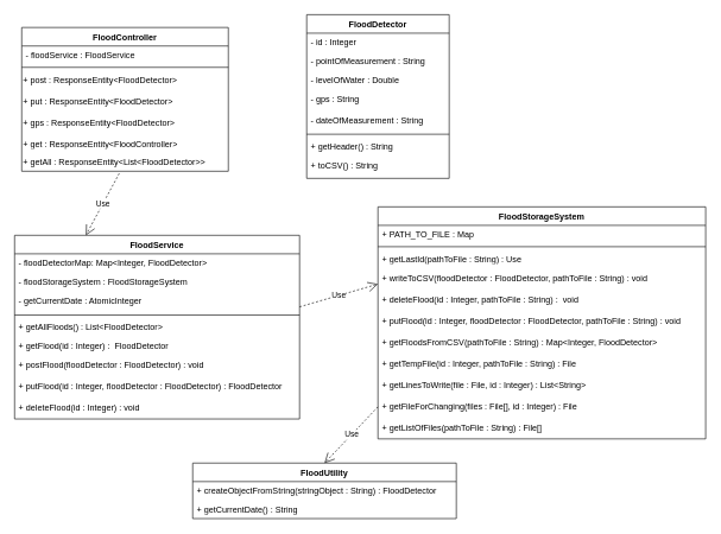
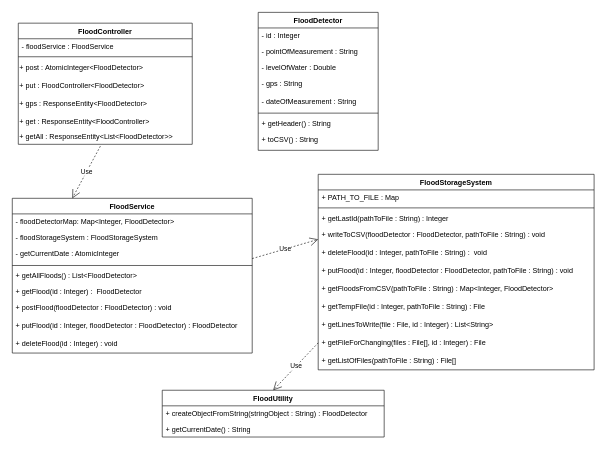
  <mxCell id="0" />
  <mxCell id="1" parent="0" />
  <mxCell id="2" value="FloodDetector" style="swimlane;fontStyle=1;align=center;verticalAlign=top;childLayout=stackLayout;horizontal=1;startSize=26;horizontalStack=0;resizeParent=1;resizeLast=0;collapsible=1;marginBottom=0;rounded=0;shadow=0;strokeWidth=1;" parent="1" vertex="1"><mxGeometry x="430" y="20" width="200" height="230" as="geometry"><mxRectangle x="230" y="140" width="160" height="26" as="alternateBounds" /></mxGeometry></mxCell>
  <mxCell id="3" value="- id : Integer" style="text;align=left;verticalAlign=top;spacingLeft=4;spacingRight=4;overflow=hidden;rotatable=0;points=[[0,0.5],[1,0.5]];portConstraint=eastwest;" parent="2" vertex="1"><mxGeometry y="26" width="200" height="26" as="geometry" /></mxCell>
  <mxCell id="4" value="- pointOfMeasurement : String" style="text;align=left;verticalAlign=top;spacingLeft=4;spacingRight=4;overflow=hidden;rotatable=0;points=[[0,0.5],[1,0.5]];portConstraint=eastwest;rounded=0;shadow=0;html=0;" parent="2" vertex="1"><mxGeometry y="52" width="200" height="26" as="geometry" /></mxCell>
  <mxCell id="5" value="- levelOfWater : Double" style="text;align=left;verticalAlign=top;spacingLeft=4;spacingRight=4;overflow=hidden;rotatable=0;points=[[0,0.5],[1,0.5]];portConstraint=eastwest;rounded=0;shadow=0;html=0;" parent="2" vertex="1"><mxGeometry y="78" width="200" height="26" as="geometry" /></mxCell>
  <mxCell id="6" value="- gps : String" style="text;html=1;strokeColor=none;fillColor=none;align=left;verticalAlign=middle;whiteSpace=wrap;rounded=0;spacingLeft=4;" parent="2" vertex="1"><mxGeometry y="104" width="200" height="30" as="geometry" /></mxCell>
  <mxCell id="7" value="- dateOfMeasurement : String" style="text;html=1;strokeColor=none;fillColor=none;align=left;verticalAlign=middle;whiteSpace=wrap;rounded=0;spacingLeft=4;spacingRight=4;" parent="2" vertex="1"><mxGeometry y="134" width="200" height="30" as="geometry" /></mxCell>
  <mxCell id="8" value="" style="line;html=1;strokeWidth=1;align=left;verticalAlign=middle;spacingTop=-1;spacingLeft=3;spacingRight=3;rotatable=0;labelPosition=right;points=[];portConstraint=eastwest;" parent="2" vertex="1"><mxGeometry y="164" width="200" height="8" as="geometry" /></mxCell>
  <mxCell id="9" value="+ getHeader() : String" style="text;align=left;verticalAlign=top;spacingLeft=4;spacingRight=4;overflow=hidden;rotatable=0;points=[[0,0.5],[1,0.5]];portConstraint=eastwest;" parent="2" vertex="1"><mxGeometry y="172" width="200" height="26" as="geometry" /></mxCell>
  <mxCell id="10" value="+ toCSV() : String" style="text;html=1;strokeColor=none;fillColor=none;align=left;verticalAlign=middle;whiteSpace=wrap;rounded=0;spacingLeft=4;spacingRight=4;" parent="2" vertex="1"><mxGeometry y="198" width="200" height="30" as="geometry" /></mxCell>
  <mxCell id="11" value="FloodService" style="swimlane;fontStyle=1;align=center;verticalAlign=top;childLayout=stackLayout;horizontal=1;startSize=26;horizontalStack=0;resizeParent=1;resizeLast=0;collapsible=1;marginBottom=0;rounded=0;shadow=0;strokeWidth=1;fontColor=default;" parent="1" vertex="1"><mxGeometry x="20" y="330" width="400" height="258" as="geometry"><mxRectangle x="130" y="380" width="160" height="26" as="alternateBounds" /></mxGeometry></mxCell>
  <mxCell id="12" value="- floodDetectorMap: Map&lt;Integer, FloodDetector&gt;" style="text;align=left;verticalAlign=top;spacingLeft=4;spacingRight=4;overflow=hidden;rotatable=0;points=[[0,0.5],[1,0.5]];portConstraint=eastwest;" parent="11" vertex="1"><mxGeometry y="26" width="400" height="26" as="geometry" /></mxCell>
  <mxCell id="13" value="- floodStorageSystem : FloodStorageSystem" style="text;align=left;verticalAlign=top;spacingLeft=4;spacingRight=4;overflow=hidden;rotatable=0;points=[[0,0.5],[1,0.5]];portConstraint=eastwest;rounded=0;shadow=0;html=0;" parent="11" vertex="1"><mxGeometry y="52" width="400" height="26" as="geometry" /></mxCell>
  <mxCell id="14" value="- getCurrentDate : AtomicInteger&amp;nbsp;" style="text;html=1;strokeColor=none;fillColor=none;align=left;verticalAlign=middle;whiteSpace=wrap;rounded=0;spacingLeft=4;spacingRight=4;" parent="11" vertex="1"><mxGeometry y="78" width="400" height="30" as="geometry" /></mxCell>
  <mxCell id="15" value="" style="line;html=1;strokeWidth=1;align=left;verticalAlign=middle;spacingTop=-1;spacingLeft=3;spacingRight=3;rotatable=0;labelPosition=right;points=[];portConstraint=eastwest;" parent="11" vertex="1"><mxGeometry y="108" width="400" height="8" as="geometry" /></mxCell>
  <mxCell id="16" value="+ getAllFloods() : List&lt;FloodDetector&gt;" style="text;align=left;verticalAlign=top;spacingLeft=4;spacingRight=4;overflow=hidden;rotatable=0;points=[[0,0.5],[1,0.5]];portConstraint=eastwest;fontStyle=0" parent="11" vertex="1"><mxGeometry y="116" width="400" height="26" as="geometry" /></mxCell>
  <mxCell id="17" value="+ getFlood(id : Integer) :  FloodDetector" style="text;align=left;verticalAlign=top;spacingLeft=4;spacingRight=4;overflow=hidden;rotatable=0;points=[[0,0.5],[1,0.5]];portConstraint=eastwest;" parent="11" vertex="1"><mxGeometry y="142" width="400" height="26" as="geometry" /></mxCell>
  <mxCell id="18" value="+ postFlood(floodDetector : FloodDetector) : void" style="text;html=1;strokeColor=none;fillColor=none;align=left;verticalAlign=middle;whiteSpace=wrap;rounded=0;spacingLeft=4;spacingRight=4;" parent="11" vertex="1"><mxGeometry y="168" width="400" height="30" as="geometry" /></mxCell>
  <mxCell id="19" value="+ putFlood(id : Integer, floodDetector : FloodDetector) : FloodDetector" style="text;html=1;strokeColor=none;fillColor=none;align=left;verticalAlign=middle;whiteSpace=wrap;rounded=0;spacingLeft=4;spacingRight=4;" parent="11" vertex="1"><mxGeometry y="198" width="400" height="30" as="geometry" /></mxCell>
  <mxCell id="20" value="+ deleteFlood(id : Integer) : void" style="text;html=1;strokeColor=none;fillColor=none;align=left;verticalAlign=middle;whiteSpace=wrap;rounded=0;spacingLeft=4;spacingRight=4;" parent="11" vertex="1"><mxGeometry y="228" width="400" height="30" as="geometry" /></mxCell>
  <mxCell id="21" value="FloodController" style="swimlane;fontStyle=1;align=center;verticalAlign=top;childLayout=stackLayout;horizontal=1;startSize=26;horizontalStack=0;resizeParent=1;resizeLast=0;collapsible=1;marginBottom=0;rounded=0;shadow=0;strokeWidth=1;fontColor=default;" parent="1" vertex="1"><mxGeometry x="30" y="38" width="290" height="202" as="geometry"><mxRectangle x="550" y="140" width="160" height="26" as="alternateBounds" /></mxGeometry></mxCell>
  <mxCell id="22" value="- floodService : FloodService" style="text;align=left;verticalAlign=top;spacingLeft=4;spacingRight=4;overflow=hidden;rotatable=0;points=[[0,0.5],[1,0.5]];portConstraint=eastwest;" parent="21" vertex="1"><mxGeometry y="26" width="290" height="26" as="geometry" /></mxCell>
  <mxCell id="23" value="" style="line;html=1;strokeWidth=1;align=left;verticalAlign=middle;spacingTop=-1;spacingLeft=3;spacingRight=3;rotatable=0;labelPosition=right;points=[];portConstraint=eastwest;" parent="21" vertex="1"><mxGeometry y="52" width="290" height="8" as="geometry" /></mxCell>
- <mxCell id="24" value="+ post :&amp;nbsp;ResponseEntity&amp;lt;FloodDetector&amp;gt;" style="text;strokeColor=none;fillColor=none;align=left;verticalAlign=top;whiteSpace=wrap;rounded=0;fontColor=default;labelBackgroundColor=none;html=1;" parent="21" vertex="1"><mxGeometry y="60" width="290" height="30" as="geometry" /></mxCell>
- <mxCell id="25" value="+ put :&amp;nbsp;ResponseEntity&amp;lt;FloodDetector&amp;gt;" style="text;strokeColor=none;fillColor=none;align=left;verticalAlign=middle;whiteSpace=wrap;rounded=0;labelBackgroundColor=none;fontColor=default;html=1;" parent="21" vertex="1"><mxGeometry y="90" width="290" height="30" as="geometry" /></mxCell>
+ <mxCell id="24" value="+ post :&amp;nbsp;AtomicInteger&amp;lt;FloodDetector&amp;gt;" style="text;strokeColor=none;fillColor=none;align=left;verticalAlign=top;whiteSpace=wrap;rounded=0;fontColor=default;labelBackgroundColor=none;html=1;" parent="21" vertex="1"><mxGeometry y="60" width="290" height="30" as="geometry" /></mxCell>
+ <mxCell id="25" value="+ put :&amp;nbsp;FloodController&amp;lt;FloodDetector&amp;gt;" style="text;strokeColor=none;fillColor=none;align=left;verticalAlign=middle;whiteSpace=wrap;rounded=0;labelBackgroundColor=none;fontColor=default;html=1;" parent="21" vertex="1"><mxGeometry y="90" width="290" height="30" as="geometry" /></mxCell>
  <mxCell id="26" value="+ gps :&amp;nbsp;ResponseEntity&amp;lt;FloodDetector&amp;gt;" style="text;strokeColor=none;fillColor=none;align=left;verticalAlign=middle;whiteSpace=wrap;rounded=0;html=1;fontColor=default;" parent="21" vertex="1"><mxGeometry y="120" width="290" height="30" as="geometry" /></mxCell>
  <mxCell id="27" value="+ get : ResponseEntity&amp;lt;FloodController&amp;gt;" style="text;align=left;verticalAlign=top;spacingLeft=0;spacingRight=0;overflow=hidden;rotatable=0;points=[[0,0.5],[1,0.5]];portConstraint=eastwest;fontStyle=0;html=1;spacing=2;" parent="21" vertex="1"><mxGeometry y="150" width="290" height="26" as="geometry" /></mxCell>
  <mxCell id="28" value="+ getAll : ResponseEntity&lt;List&lt;FloodDetector&gt;&gt;" style="text;align=left;verticalAlign=top;spacingLeft=0;spacingRight=0;overflow=hidden;rotatable=0;points=[[0,0.5],[1,0.5]];portConstraint=eastwest;fontColor=default;" parent="21" vertex="1"><mxGeometry y="176" width="290" height="26" as="geometry" /></mxCell>
  <mxCell id="29" value="Use" style="endArrow=open;endSize=12;dashed=1;html=1;rounded=0;exitX=0.472;exitY=1.115;exitDx=0;exitDy=0;exitPerimeter=0;entryX=0.25;entryY=0;entryDx=0;entryDy=0;" parent="1" source="28" target="11" edge="1"><mxGeometry width="160" relative="1" as="geometry"><mxPoint x="290" y="320" as="sourcePoint" /><mxPoint x="450" y="320" as="targetPoint" /></mxGeometry></mxCell>
  <mxCell id="30" value="FloodStorageSystem" style="swimlane;fontStyle=1;align=center;verticalAlign=top;childLayout=stackLayout;horizontal=1;startSize=26;horizontalStack=0;resizeParent=1;resizeParentMax=0;resizeLast=0;collapsible=1;marginBottom=0;whiteSpace=wrap;html=1;" parent="1" vertex="1"><mxGeometry x="530" y="290" width="460" height="326" as="geometry" /></mxCell>
  <mxCell id="31" value="+ PATH_TO_FILE : Map" style="text;strokeColor=none;fillColor=none;align=left;verticalAlign=top;spacingLeft=4;spacingRight=4;overflow=hidden;rotatable=0;points=[[0,0.5],[1,0.5]];portConstraint=eastwest;whiteSpace=wrap;html=1;" parent="30" vertex="1"><mxGeometry y="26" width="460" height="26" as="geometry" /></mxCell>
  <mxCell id="32" value="" style="line;strokeWidth=1;fillColor=none;align=left;verticalAlign=middle;spacingTop=-1;spacingLeft=3;spacingRight=3;rotatable=0;labelPosition=right;points=[];portConstraint=eastwest;strokeColor=inherit;" parent="30" vertex="1"><mxGeometry y="52" width="460" height="8" as="geometry" /></mxCell>
- <mxCell id="33" value="+ getLastId(pathToFile : String) : Use" style="text;strokeColor=none;fillColor=none;align=left;verticalAlign=top;spacingLeft=4;spacingRight=4;overflow=hidden;rotatable=0;points=[[0,0.5],[1,0.5]];portConstraint=eastwest;whiteSpace=wrap;html=1;" parent="30" vertex="1"><mxGeometry y="60" width="460" height="26" as="geometry" /></mxCell>
+ <mxCell id="33" value="+ getLastId(pathToFile : String) : Integer" style="text;strokeColor=none;fillColor=none;align=left;verticalAlign=top;spacingLeft=4;spacingRight=4;overflow=hidden;rotatable=0;points=[[0,0.5],[1,0.5]];portConstraint=eastwest;whiteSpace=wrap;html=1;" parent="30" vertex="1"><mxGeometry y="60" width="460" height="26" as="geometry" /></mxCell>
  <mxCell id="34" value="+ writeToCSV(floodDetector : FloodDetector, pathToFile : String) : void" style="text;html=1;strokeColor=none;fillColor=none;align=left;verticalAlign=middle;whiteSpace=wrap;rounded=0;spacingLeft=4;spacingRight=4;" parent="30" vertex="1"><mxGeometry y="86" width="460" height="30" as="geometry" /></mxCell>
  <mxCell id="35" value="+ deleteFlood(id : Integer, pathToFile : String) :&amp;nbsp; void" style="text;html=1;strokeColor=none;fillColor=none;align=left;verticalAlign=middle;whiteSpace=wrap;rounded=0;spacingLeft=4;spacingRight=4;" parent="30" vertex="1"><mxGeometry y="116" width="460" height="30" as="geometry" /></mxCell>
  <mxCell id="36" value="+ putFlood(id : Integer, floodDetector : FloodDetector, pathToFile : String) : void" style="text;html=1;strokeColor=none;fillColor=none;align=left;verticalAlign=middle;whiteSpace=wrap;rounded=0;spacingLeft=4;spacingRight=4;" parent="30" vertex="1"><mxGeometry y="146" width="460" height="30" as="geometry" /></mxCell>
  <mxCell id="37" value="+ getFloodsFromCSV(pathToFile : String) :&amp;nbsp;Map&amp;lt;Integer, FloodDetector&amp;gt;" style="text;html=1;strokeColor=none;fillColor=none;align=left;verticalAlign=middle;whiteSpace=wrap;rounded=0;spacingLeft=4;spacingRight=4;" parent="30" vertex="1"><mxGeometry y="176" width="460" height="30" as="geometry" /></mxCell>
  <mxCell id="38" value="+ getTempFile(id : Integer, pathToFile : String) : File" style="text;html=1;strokeColor=none;fillColor=none;align=left;verticalAlign=middle;whiteSpace=wrap;rounded=0;spacingLeft=4;spacingRight=4;" parent="30" vertex="1"><mxGeometry y="206" width="460" height="30" as="geometry" /></mxCell>
  <mxCell id="39" value="+ getLinesToWrite(file : File, id : Integer) : List&amp;lt;String&amp;gt;" style="text;html=1;strokeColor=none;fillColor=none;align=left;verticalAlign=middle;whiteSpace=wrap;rounded=0;spacingLeft=4;spacingRight=4;" parent="30" vertex="1"><mxGeometry y="236" width="460" height="30" as="geometry" /></mxCell>
  <mxCell id="40" value="+ getFileForChanging(files : File[], id : Integer) : File" style="text;html=1;strokeColor=none;fillColor=none;align=left;verticalAlign=middle;whiteSpace=wrap;rounded=0;spacingLeft=4;spacingRight=4;" parent="30" vertex="1"><mxGeometry y="266" width="460" height="30" as="geometry" /></mxCell>
  <mxCell id="41" value="+ getListOfFiles(pathToFile : String) : File[]" style="text;html=1;strokeColor=none;fillColor=none;align=left;verticalAlign=middle;whiteSpace=wrap;rounded=0;spacingLeft=4;spacingRight=4;" parent="30" vertex="1"><mxGeometry y="296" width="460" height="30" as="geometry" /></mxCell>
  <mxCell id="42" value="Use" style="endArrow=open;endSize=12;dashed=1;html=1;rounded=0;entryX=0;entryY=0.75;entryDx=0;entryDy=0;exitX=1;exitY=0.75;exitDx=0;exitDy=0;" parent="1" source="14" target="34" edge="1"><mxGeometry width="160" relative="1" as="geometry"><mxPoint x="580" y="500" as="sourcePoint" /><mxPoint x="430" y="520" as="targetPoint" /></mxGeometry></mxCell>
  <mxCell id="43" value="FloodUtility" style="swimlane;fontStyle=1;align=center;verticalAlign=top;childLayout=stackLayout;horizontal=1;startSize=26;horizontalStack=0;resizeParent=1;resizeParentMax=0;resizeLast=0;collapsible=1;marginBottom=0;whiteSpace=wrap;html=1;" parent="1" vertex="1"><mxGeometry x="270" y="650" width="370" height="78" as="geometry" /></mxCell>
  <mxCell id="44" value="+&amp;nbsp;createObjectFromString(stringObject : String&lt;span style=&quot;background-color: initial;&quot;&gt;) : FloodDetector&amp;nbsp;&lt;/span&gt;" style="text;strokeColor=none;fillColor=none;align=left;verticalAlign=top;spacingLeft=4;spacingRight=4;overflow=hidden;rotatable=0;points=[[0,0.5],[1,0.5]];portConstraint=eastwest;whiteSpace=wrap;html=1;" parent="43" vertex="1"><mxGeometry y="26" width="370" height="26" as="geometry" /></mxCell>
  <mxCell id="45" value="+&amp;nbsp;getCurrentDate() : String" style="text;strokeColor=none;fillColor=none;align=left;verticalAlign=top;spacingLeft=4;spacingRight=4;overflow=hidden;rotatable=0;points=[[0,0.5],[1,0.5]];portConstraint=eastwest;whiteSpace=wrap;html=1;" parent="43" vertex="1"><mxGeometry y="52" width="370" height="26" as="geometry" /></mxCell>
  <mxCell id="46" value="Use" style="endArrow=open;endSize=12;dashed=1;html=1;rounded=0;entryX=0.5;entryY=0;entryDx=0;entryDy=0;exitX=0;exitY=0.5;exitDx=0;exitDy=0;" parent="1" source="40" target="43" edge="1"><mxGeometry width="160" relative="1" as="geometry"><mxPoint x="450" y="560" as="sourcePoint" /><mxPoint x="610" y="560" as="targetPoint" /></mxGeometry></mxCell>
